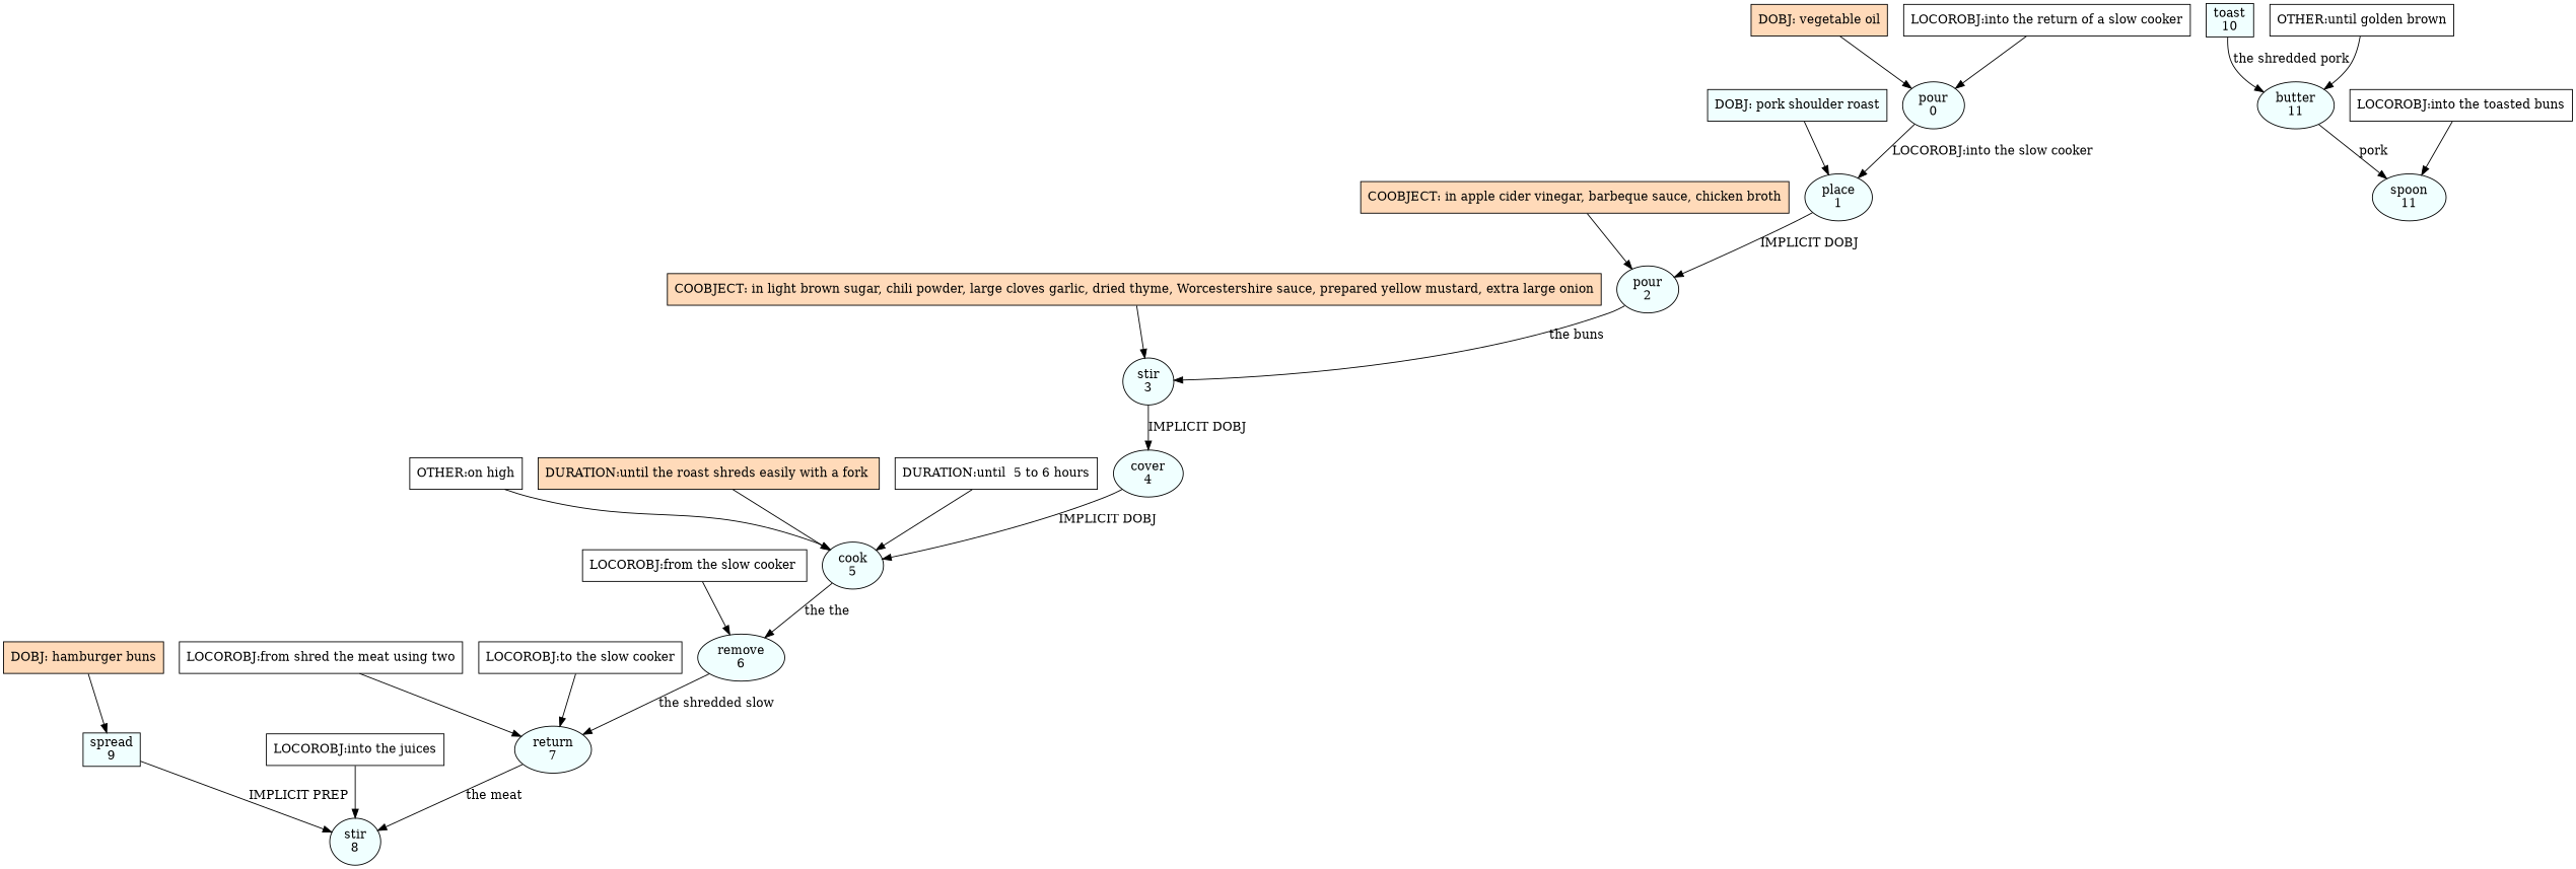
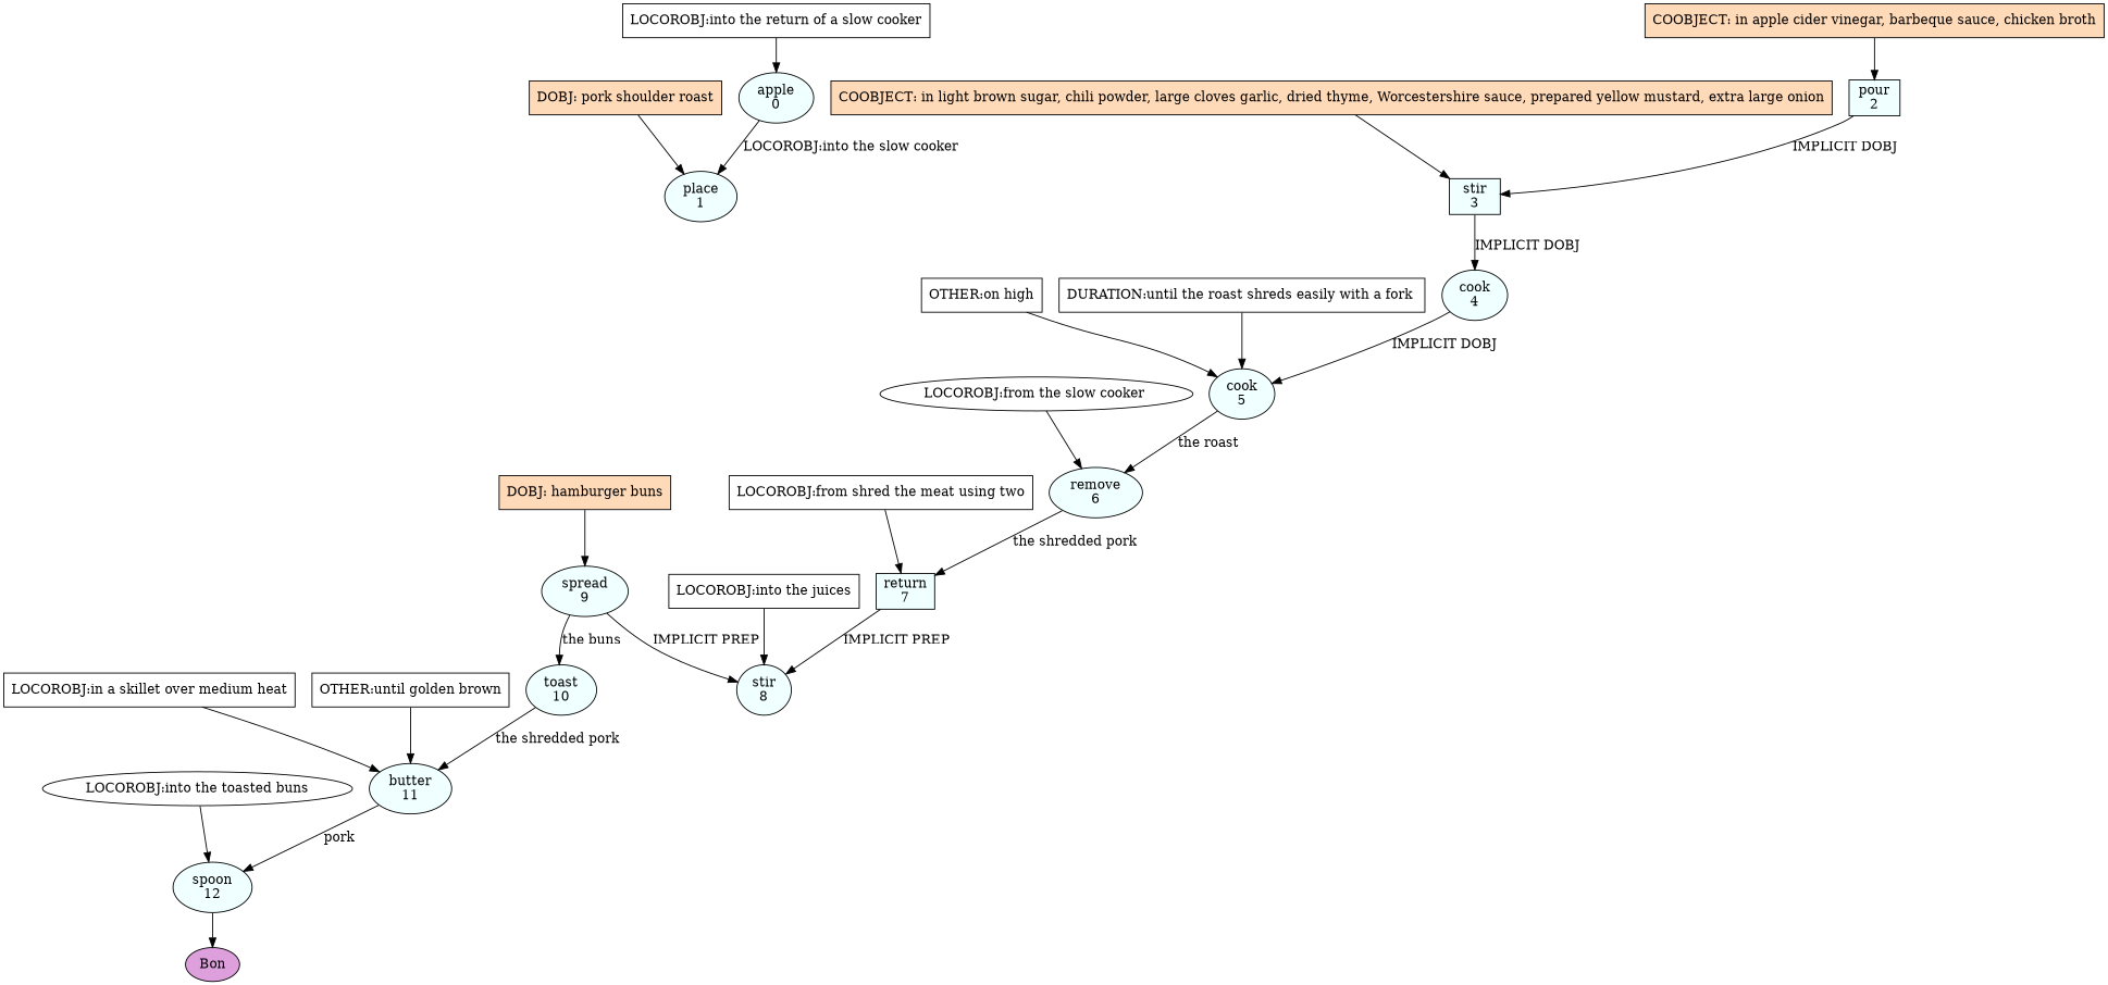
  digraph {
    node [fillcolor=azure shape=box style=filled]
-   n1 [label="pour\n0" shape=oval]
+   n1 [label="apple\n0" shape=oval]
    n2 [label="place\n1" shape=oval]
-   n3 [label="pour\n2" shape=oval]
-   n4 [label="stir\n3" shape=oval]
-   n5 [label="cover\n4" shape=oval]
+   n3 [label="pour\n2"]
+   n4 [label="stir\n3"]
+   n5 [label="cook\n4" shape=oval]
    n6 [label="cook\n5" shape=oval]
    n7 [label="remove\n6" shape=oval]
-   n8 [label="return\n7" shape=oval]
+   n8 [label="return\n7"]
    n9 [label="stir\n8" shape=oval]
-   n10 [label="spread\n9"]
-   n11 [label="toast\n10"]
+   n10 [label="spread\n9" shape=oval]
+   n11 [label="toast\n10" shape=oval]
    n12 [label="butter\n11" shape=oval]
-   n13 [label="spoon\n11" shape=oval]
-   n15 [fillcolor=peachpuff label="DOBJ: vegetable oil"]
+   n13 [label="spoon\n12" shape=oval]
+   n14 [fillcolor=plum label=Bon shape=oval]
    n16 [fillcolor=white label="LOCOROBJ:into the return of a slow cooker"]
-   n17 [label="DOBJ: pork shoulder roast"]
+   n17 [fillcolor=peachpuff label="DOBJ: pork shoulder roast"]
    n18 [fillcolor=peachpuff label="COOBJECT: in apple cider vinegar, barbeque sauce, chicken broth"]
    n19 [fillcolor=peachpuff label="COOBJECT: in light brown sugar, chili powder, large cloves garlic, dried thyme, Worcestershire sauce, prepared yellow mustard, extra large onion"]
    n20 [fillcolor=white label="OTHER:on high"]
-   n21 [fillcolor=peachpuff label="DURATION:until the roast shreds easily with a fork "]
-   n22 [fillcolor=white label="DURATION:until  5 to 6 hours"]
-   n23 [fillcolor=white label="LOCOROBJ:from the slow cooker "]
+   n21 [fillcolor=white label="DURATION:until the roast shreds easily with a fork "]
+   n23 [fillcolor=white label="LOCOROBJ:from the slow cooker " shape=ellipse]
    n24 [fillcolor=white label="LOCOROBJ:from shred the meat using two"]
-   n25 [fillcolor=white label="LOCOROBJ:to the slow cooker"]
    n26 [fillcolor=white label="LOCOROBJ:into the juices"]
    n27 [fillcolor=peachpuff label="DOBJ: hamburger buns"]
+   n28 [fillcolor=white label="LOCOROBJ:in a skillet over medium heat"]
    n29 [fillcolor=white label="OTHER:until golden brown"]
-   n30 [fillcolor=white label="LOCOROBJ:into the toasted buns"]
+   n30 [fillcolor=white label="LOCOROBJ:into the toasted buns" shape=ellipse]
    n1 -> n2 [label="LOCOROBJ:into the slow cooker"]
-   n2 -> n3 [label="IMPLICIT DOBJ"]
-   n3 -> n4 [label="the buns"]
+   n3 -> n4 [label="IMPLICIT DOBJ"]
    n4 -> n5 [label="IMPLICIT DOBJ"]
    n5 -> n6 [label="IMPLICIT DOBJ"]
-   n6 -> n7 [label="the the"]
-   n7 -> n8 [label="the shredded slow"]
-   n8 -> n9 [label="the meat"]
+   n6 -> n7 [label="the roast"]
+   n7 -> n8 [label="the shredded pork"]
+   n8 -> n9 [label="IMPLICIT PREP"]
    n10 -> n9 [label="IMPLICIT PREP"]
+   n10 -> n11 [label="the buns"]
    n11 -> n12 [label="the shredded pork"]
    n12 -> n13 [label=pork]
-   n15 -> n1
+   n13 -> n14
    n16 -> n1
    n17 -> n2
    n18 -> n3
    n19 -> n4
    n20 -> n6
    n21 -> n6
-   n22 -> n6
    n23 -> n7
    n24 -> n8
-   n25 -> n8
    n26 -> n9
    n27 -> n10
+   n28 -> n12
    n29 -> n12
    n30 -> n13
  }
